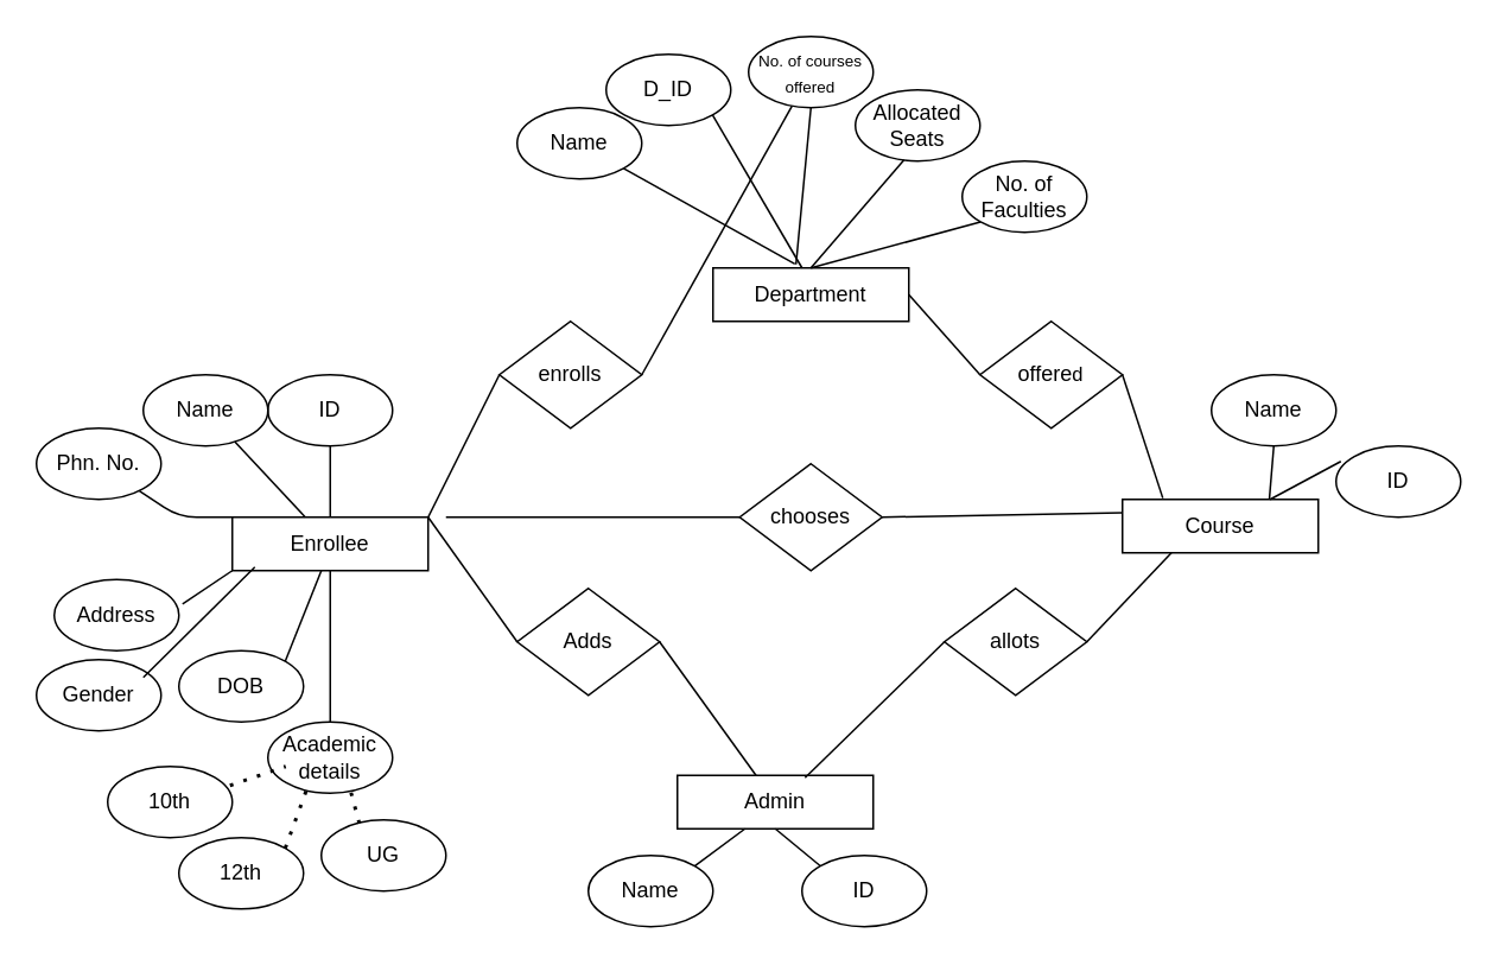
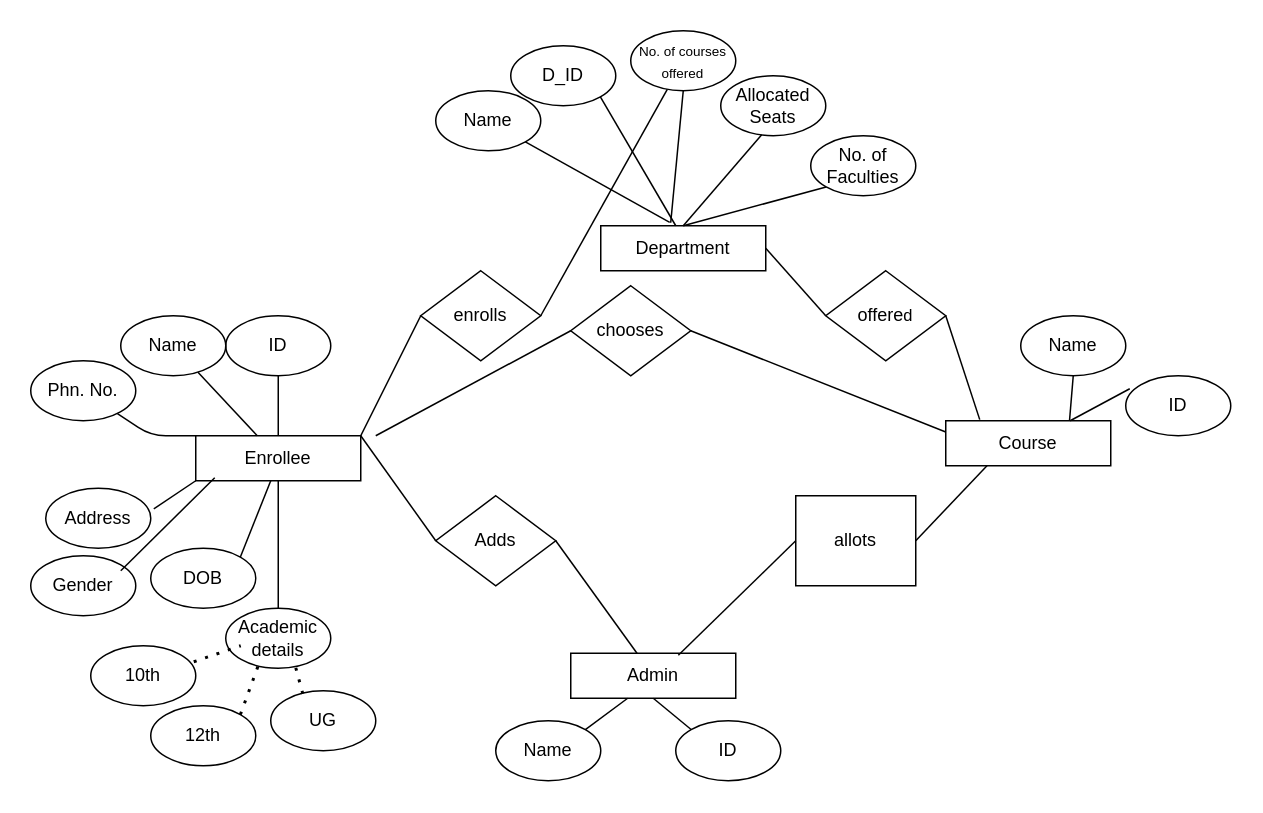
  <mxCell id="0" />
  <mxCell id="1" parent="0" />
  <mxCell id="2" value="Enrollee" style="rounded=0;whiteSpace=wrap;html=1;" vertex="1" parent="1"><mxGeometry x="130" y="290" width="110" height="30" as="geometry" /></mxCell>
  <mxCell id="3" value="ID" style="ellipse;whiteSpace=wrap;html=1;" vertex="1" parent="1"><mxGeometry x="150" y="210" width="70" height="40" as="geometry" /></mxCell>
  <mxCell id="4" value="Name" style="ellipse;whiteSpace=wrap;html=1;" vertex="1" parent="1"><mxGeometry x="80" y="210" width="70" height="40" as="geometry" /></mxCell>
  <mxCell id="5" value="Phn. No." style="ellipse;whiteSpace=wrap;html=1;" vertex="1" parent="1"><mxGeometry x="20" y="240" width="70" height="40" as="geometry" /></mxCell>
  <mxCell id="6" value="" style="endArrow=none;html=1;fontFamily=Helvetica;fontSize=11;fontColor=default;align=center;strokeColor=default;" edge="1" parent="1" source="2" target="3"><mxGeometry width="50" height="50" relative="1" as="geometry"><mxPoint x="440" y="260" as="sourcePoint" /><mxPoint x="490" y="210" as="targetPoint" /><Array as="points" /></mxGeometry></mxCell>
  <mxCell id="7" value="" style="endArrow=none;html=1;fontFamily=Helvetica;fontSize=11;fontColor=default;align=center;strokeColor=default;" edge="1" parent="1" source="2" target="4"><mxGeometry width="50" height="50" relative="1" as="geometry"><mxPoint x="100" y="300" as="sourcePoint" /><mxPoint x="150" y="250" as="targetPoint" /></mxGeometry></mxCell>
  <mxCell id="8" value="" style="endArrow=none;html=1;fontFamily=Helvetica;fontSize=11;fontColor=default;align=center;strokeColor=default;" edge="1" parent="1" target="5"><mxGeometry width="50" height="50" relative="1" as="geometry"><mxPoint x="130" y="290" as="sourcePoint" /><mxPoint x="490" y="210" as="targetPoint" /><Array as="points"><mxPoint x="100" y="290" /></Array></mxGeometry></mxCell>
  <mxCell id="9" value="Adds" style="rhombus;whiteSpace=wrap;html=1;" vertex="1" parent="1"><mxGeometry x="290" y="330" width="80" height="60" as="geometry" /></mxCell>
  <mxCell id="10" value="" style="endArrow=none;html=1;rounded=0;exitX=0;exitY=0.5;exitDx=0;exitDy=0;entryX=1;entryY=0;entryDx=0;entryDy=0;" edge="1" parent="1" source="9" target="2"><mxGeometry width="50" height="50" relative="1" as="geometry"><mxPoint x="400" y="270" as="sourcePoint" /><mxPoint x="450" y="220" as="targetPoint" /></mxGeometry></mxCell>
  <mxCell id="11" value="Admin" style="rounded=0;whiteSpace=wrap;html=1;" vertex="1" parent="1"><mxGeometry x="380" y="435" width="110" height="30" as="geometry" /></mxCell>
  <mxCell id="12" value="" style="endArrow=none;html=1;rounded=0;exitX=1;exitY=0.5;exitDx=0;exitDy=0;" edge="1" parent="1" source="9" target="11"><mxGeometry width="50" height="50" relative="1" as="geometry"><mxPoint x="400" y="270" as="sourcePoint" /><mxPoint x="450" y="220" as="targetPoint" /></mxGeometry></mxCell>
  <mxCell id="13" value="Address" style="ellipse;whiteSpace=wrap;html=1;" vertex="1" parent="1"><mxGeometry x="30" y="325" width="70" height="40" as="geometry" /></mxCell>
  <mxCell id="14" value="Gender" style="ellipse;whiteSpace=wrap;html=1;" vertex="1" parent="1"><mxGeometry x="20" y="370" width="70" height="40" as="geometry" /></mxCell>
  <mxCell id="15" value="DOB" style="ellipse;whiteSpace=wrap;html=1;" vertex="1" parent="1"><mxGeometry x="100" y="365" width="70" height="40" as="geometry" /></mxCell>
  <mxCell id="16" value="Academic&lt;br&gt;details" style="ellipse;whiteSpace=wrap;html=1;" vertex="1" parent="1"><mxGeometry x="150" y="405" width="70" height="40" as="geometry" /></mxCell>
  <mxCell id="17" value="" style="endArrow=none;html=1;rounded=0;exitX=0.5;exitY=0;exitDx=0;exitDy=0;entryX=0.5;entryY=1;entryDx=0;entryDy=0;" edge="1" parent="1" source="16" target="2"><mxGeometry width="50" height="50" relative="1" as="geometry"><mxPoint x="320" y="360" as="sourcePoint" /><mxPoint x="370" y="310" as="targetPoint" /></mxGeometry></mxCell>
  <mxCell id="18" value="10th&lt;span style=&quot;color: rgba(0, 0, 0, 0); font-family: monospace; font-size: 0px; text-align: start;&quot;&gt;%3CmxGraphModel%3E%3Croot%3E%3CmxCell%20id%3D%220%22%2F%3E%3CmxCell%20id%3D%221%22%20parent%3D%220%22%2F%3E%3CmxCell%20id%3D%222%22%20value%3D%22Address%22%20style%3D%22ellipse%3BwhiteSpace%3Dwrap%3Bhtml%3D1%3B%22%20vertex%3D%221%22%20parent%3D%221%22%3E%3CmxGeometry%20x%3D%2260%22%20y%3D%22380%22%20width%3D%2270%22%20height%3D%2240%22%20as%3D%22geometry%22%2F%3E%3C%2FmxCell%3E%3C%2Froot%3E%3C%2FmxGraphModel%3E&lt;/span&gt;" style="ellipse;whiteSpace=wrap;html=1;" vertex="1" parent="1"><mxGeometry x="60" y="430" width="70" height="40" as="geometry" /></mxCell>
  <mxCell id="19" value="12th" style="ellipse;whiteSpace=wrap;html=1;" vertex="1" parent="1"><mxGeometry x="100" y="470" width="70" height="40" as="geometry" /></mxCell>
  <mxCell id="20" value="UG" style="ellipse;whiteSpace=wrap;html=1;" vertex="1" parent="1"><mxGeometry x="180" y="460" width="70" height="40" as="geometry" /></mxCell>
  <mxCell id="21" value="" style="endArrow=none;dashed=1;html=1;dashPattern=1 3;strokeWidth=2;rounded=0;exitX=0.981;exitY=0.267;exitDx=0;exitDy=0;exitPerimeter=0;" edge="1" parent="1" source="18"><mxGeometry width="50" height="50" relative="1" as="geometry"><mxPoint x="320" y="360" as="sourcePoint" /><mxPoint x="160" y="430" as="targetPoint" /></mxGeometry></mxCell>
  <mxCell id="22" value="" style="endArrow=none;dashed=1;html=1;dashPattern=1 3;strokeWidth=2;rounded=0;exitX=1;exitY=0;exitDx=0;exitDy=0;entryX=0.333;entryY=0.842;entryDx=0;entryDy=0;entryPerimeter=0;" edge="1" parent="1" source="19" target="16"><mxGeometry width="50" height="50" relative="1" as="geometry"><mxPoint x="320" y="360" as="sourcePoint" /><mxPoint x="370" y="310" as="targetPoint" /></mxGeometry></mxCell>
  <mxCell id="23" value="" style="endArrow=none;dashed=1;html=1;dashPattern=1 3;strokeWidth=2;rounded=0;exitX=0.667;exitY=0.992;exitDx=0;exitDy=0;exitPerimeter=0;entryX=0.305;entryY=0.05;entryDx=0;entryDy=0;entryPerimeter=0;" edge="1" parent="1" source="16" target="20"><mxGeometry width="50" height="50" relative="1" as="geometry"><mxPoint x="320" y="360" as="sourcePoint" /><mxPoint x="370" y="310" as="targetPoint" /></mxGeometry></mxCell>
  <mxCell id="24" value="" style="endArrow=none;html=1;rounded=0;exitX=1;exitY=0;exitDx=0;exitDy=0;" edge="1" parent="1" source="15"><mxGeometry width="50" height="50" relative="1" as="geometry"><mxPoint x="320" y="360" as="sourcePoint" /><mxPoint x="180" y="320" as="targetPoint" /></mxGeometry></mxCell>
  <mxCell id="25" value="" style="endArrow=none;html=1;rounded=0;entryX=0.115;entryY=0.933;entryDx=0;entryDy=0;entryPerimeter=0;" edge="1" parent="1" target="2"><mxGeometry width="50" height="50" relative="1" as="geometry"><mxPoint x="80" y="380" as="sourcePoint" /><mxPoint x="130" y="330" as="targetPoint" /></mxGeometry></mxCell>
  <mxCell id="26" value="" style="endArrow=none;html=1;rounded=0;exitX=1.029;exitY=0.342;exitDx=0;exitDy=0;exitPerimeter=0;" edge="1" parent="1" source="13"><mxGeometry width="50" height="50" relative="1" as="geometry"><mxPoint x="90" y="380" as="sourcePoint" /><mxPoint x="130" y="320" as="targetPoint" /></mxGeometry></mxCell>
  <mxCell id="27" value="Name&lt;span style=&quot;color: rgba(0, 0, 0, 0); font-family: monospace; font-size: 0px; text-align: start;&quot;&gt;%3CmxGraphModel%3E%3Croot%3E%3CmxCell%20id%3D%220%22%2F%3E%3CmxCell%20id%3D%221%22%20parent%3D%220%22%2F%3E%3CmxCell%20id%3D%222%22%20value%3D%22Address%22%20style%3D%22ellipse%3BwhiteSpace%3Dwrap%3Bhtml%3D1%3B%22%20vertex%3D%221%22%20parent%3D%221%22%3E%3CmxGeometry%20x%3D%2260%22%20y%3D%22380%22%20width%3D%2270%22%20height%3D%2240%22%20as%3D%22geometry%22%2F%3E%3C%2FmxCell%3E%3C%2Froot%3E%3C%2FmxGraphModel%3E&lt;/span&gt;" style="ellipse;whiteSpace=wrap;html=1;" vertex="1" parent="1"><mxGeometry x="330" y="480" width="70" height="40" as="geometry" /></mxCell>
  <mxCell id="28" value="ID" style="ellipse;whiteSpace=wrap;html=1;" vertex="1" parent="1"><mxGeometry x="450" y="480" width="70" height="40" as="geometry" /></mxCell>
  <mxCell id="29" value="" style="endArrow=none;html=1;rounded=0;entryX=0.345;entryY=1;entryDx=0;entryDy=0;entryPerimeter=0;exitX=1;exitY=0;exitDx=0;exitDy=0;" edge="1" parent="1" source="27" target="11"><mxGeometry width="50" height="50" relative="1" as="geometry"><mxPoint x="390" y="410" as="sourcePoint" /><mxPoint x="430" y="370" as="targetPoint" /></mxGeometry></mxCell>
  <mxCell id="30" value="" style="endArrow=none;html=1;rounded=0;entryX=0.5;entryY=1;entryDx=0;entryDy=0;exitX=0;exitY=0;exitDx=0;exitDy=0;" edge="1" parent="1" source="28" target="11"><mxGeometry width="50" height="50" relative="1" as="geometry"><mxPoint x="460" y="410" as="sourcePoint" /><mxPoint x="490" y="370" as="targetPoint" /></mxGeometry></mxCell>
  <mxCell id="31" value="Course&lt;span style=&quot;color: rgba(0, 0, 0, 0); font-family: monospace; font-size: 0px; text-align: start;&quot;&gt;%3CmxGraphModel%3E%3Croot%3E%3CmxCell%20id%3D%220%22%2F%3E%3CmxCell%20id%3D%221%22%20parent%3D%220%22%2F%3E%3CmxCell%20id%3D%222%22%20value%3D%22Admin%22%20style%3D%22rounded%3D0%3BwhiteSpace%3Dwrap%3Bhtml%3D1%3B%22%20vertex%3D%221%22%20parent%3D%221%22%3E%3CmxGeometry%20x%3D%22380%22%20y%3D%22465%22%20width%3D%22110%22%20height%3D%2230%22%20as%3D%22geometry%22%2F%3E%3C%2FmxCell%3E%3C%2Froot%3E%3C%2FmxGraphModel%3E&lt;/span&gt;" style="rounded=0;whiteSpace=wrap;html=1;" vertex="1" parent="1"><mxGeometry x="630" y="280" width="110" height="30" as="geometry" /></mxCell>
  <mxCell id="32" value="Department" style="rounded=0;whiteSpace=wrap;html=1;" vertex="1" parent="1"><mxGeometry x="400" y="150" width="110" height="30" as="geometry" /></mxCell>
  <mxCell id="33" value="Name&lt;span style=&quot;color: rgba(0, 0, 0, 0); font-family: monospace; font-size: 0px; text-align: start;&quot;&gt;%3CmxGraphModel%3E%3Croot%3E%3CmxCell%20id%3D%220%22%2F%3E%3CmxCell%20id%3D%221%22%20parent%3D%220%22%2F%3E%3CmxCell%20id%3D%222%22%20value%3D%22Address%22%20style%3D%22ellipse%3BwhiteSpace%3Dwrap%3Bhtml%3D1%3B%22%20vertex%3D%221%22%20parent%3D%221%22%3E%3CmxGeometry%20x%3D%2260%22%20y%3D%22380%22%20width%3D%2270%22%20height%3D%2240%22%20as%3D%22geometry%22%2F%3E%3C%2FmxCell%3E%3C%2Froot%3E%3C%2FmxGraphModel%3E&lt;/span&gt;" style="ellipse;whiteSpace=wrap;html=1;" vertex="1" parent="1"><mxGeometry x="680" y="210" width="70" height="40" as="geometry" /></mxCell>
  <mxCell id="34" value="ID" style="ellipse;whiteSpace=wrap;html=1;" vertex="1" parent="1"><mxGeometry x="750" y="250" width="70" height="40" as="geometry" /></mxCell>
  <mxCell id="35" value="Name&lt;span style=&quot;color: rgba(0, 0, 0, 0); font-family: monospace; font-size: 0px; text-align: start;&quot;&gt;%3CmxGraphModel%3E%3Croot%3E%3CmxCell%20id%3D%220%22%2F%3E%3CmxCell%20id%3D%221%22%20parent%3D%220%22%2F%3E%3CmxCell%20id%3D%222%22%20value%3D%22Address%22%20style%3D%22ellipse%3BwhiteSpace%3Dwrap%3Bhtml%3D1%3B%22%20vertex%3D%221%22%20parent%3D%221%22%3E%3CmxGeometry%20x%3D%2260%22%20y%3D%22380%22%20width%3D%2270%22%20height%3D%2240%22%20as%3D%22geometry%22%2F%3E%3C%2FmxCell%3E%3C%2Froot%3E%3C%2FmxGraphModel%3E&lt;/span&gt;" style="ellipse;whiteSpace=wrap;html=1;" vertex="1" parent="1"><mxGeometry x="290" y="60" width="70" height="40" as="geometry" /></mxCell>
  <mxCell id="36" value="D_ID" style="ellipse;whiteSpace=wrap;html=1;" vertex="1" parent="1"><mxGeometry x="340" y="30" width="70" height="40" as="geometry" /></mxCell>
  <mxCell id="37" value="&lt;font style=&quot;font-size: 9px;&quot;&gt;No. of courses offered&lt;/font&gt;" style="ellipse;whiteSpace=wrap;html=1;" vertex="1" parent="1"><mxGeometry x="420" y="20" width="70" height="40" as="geometry" /></mxCell>
  <mxCell id="38" value="Allocated Seats" style="ellipse;whiteSpace=wrap;html=1;" vertex="1" parent="1"><mxGeometry x="480" y="50" width="70" height="40" as="geometry" /></mxCell>
  <mxCell id="39" value="No. of Faculties" style="ellipse;whiteSpace=wrap;html=1;" vertex="1" parent="1"><mxGeometry x="540" y="90" width="70" height="40" as="geometry" /></mxCell>
  <mxCell id="40" value="&lt;font style=&quot;font-size: 12px;&quot;&gt;enrolls&lt;/font&gt;" style="rhombus;whiteSpace=wrap;html=1;fontSize=9;" vertex="1" parent="1"><mxGeometry x="280" y="180" width="80" height="60" as="geometry" /></mxCell>
  <mxCell id="41" value="&lt;font style=&quot;&quot;&gt;&lt;font style=&quot;font-size: 12px;&quot;&gt;offere&lt;/font&gt;&lt;span style=&quot;font-size: 11px;&quot;&gt;d&lt;/span&gt;&lt;/font&gt;" style="rhombus;whiteSpace=wrap;html=1;fontSize=9;" vertex="1" parent="1"><mxGeometry x="550" y="180" width="80" height="60" as="geometry" /></mxCell>
- <mxCell id="42" value="&lt;font style=&quot;font-size: 12px;&quot;&gt;allots&lt;/font&gt;" style="rhombus;whiteSpace=wrap;html=1;fontSize=9;" vertex="1" parent="1"><mxGeometry x="530" y="330" width="80" height="60" as="geometry" /></mxCell>
- <mxCell id="43" value="&lt;font style=&quot;font-size: 12px;&quot;&gt;chooses&lt;/font&gt;" style="rhombus;whiteSpace=wrap;html=1;fontSize=9;" vertex="1" parent="1"><mxGeometry x="415" y="260" width="80" height="60" as="geometry" /></mxCell>
+ <mxCell id="42" value="&lt;font style=&quot;font-size: 12px;&quot;&gt;allots&lt;/font&gt;" style="whiteSpace=wrap;html=1;fontSize=9;rounded=0;" vertex="1" parent="1"><mxGeometry x="530" y="330" width="80" height="60" as="geometry" /></mxCell>
+ <mxCell id="43" value="&lt;font style=&quot;font-size: 12px;&quot;&gt;chooses&lt;/font&gt;" style="rhombus;whiteSpace=wrap;html=1;fontSize=9;" vertex="1" parent="1"><mxGeometry x="380" y="190" width="80" height="60" as="geometry" /></mxCell>
  <mxCell id="44" value="" style="endArrow=none;html=1;rounded=0;fontSize=12;entryX=0;entryY=0.5;entryDx=0;entryDy=0;" edge="1" parent="1" target="43"><mxGeometry width="50" height="50" relative="1" as="geometry"><mxPoint x="250" y="290" as="sourcePoint" /><mxPoint x="290" y="280" as="targetPoint" /></mxGeometry></mxCell>
  <mxCell id="45" value="" style="endArrow=none;html=1;rounded=0;fontSize=12;entryX=0;entryY=0.25;entryDx=0;entryDy=0;exitX=1;exitY=0.5;exitDx=0;exitDy=0;" edge="1" parent="1" source="43" target="31"><mxGeometry width="50" height="50" relative="1" as="geometry"><mxPoint x="500" y="290" as="sourcePoint" /><mxPoint x="540" y="270" as="targetPoint" /></mxGeometry></mxCell>
  <mxCell id="46" value="" style="endArrow=none;html=1;rounded=0;fontSize=12;entryX=0;entryY=0.5;entryDx=0;entryDy=0;exitX=1;exitY=0;exitDx=0;exitDy=0;" edge="1" parent="1" source="2" target="40"><mxGeometry width="50" height="50" relative="1" as="geometry"><mxPoint x="240" y="290" as="sourcePoint" /><mxPoint x="280" y="220" as="targetPoint" /></mxGeometry></mxCell>
  <mxCell id="47" value="" style="endArrow=none;html=1;rounded=0;fontSize=12;exitX=1;exitY=0.5;exitDx=0;exitDy=0;" edge="1" parent="1" source="40" target="37"><mxGeometry width="50" height="50" relative="1" as="geometry"><mxPoint x="330" y="220" as="sourcePoint" /><mxPoint x="380" y="170" as="targetPoint" /></mxGeometry></mxCell>
  <mxCell id="48" value="" style="endArrow=none;html=1;rounded=0;fontSize=12;exitX=0;exitY=0.5;exitDx=0;exitDy=0;entryX=1;entryY=0.5;entryDx=0;entryDy=0;" edge="1" parent="1" source="41" target="32"><mxGeometry width="50" height="50" relative="1" as="geometry"><mxPoint x="390" y="250" as="sourcePoint" /><mxPoint x="440" y="200" as="targetPoint" /></mxGeometry></mxCell>
  <mxCell id="49" value="" style="endArrow=none;html=1;rounded=0;fontSize=12;exitX=0.206;exitY=-0.025;exitDx=0;exitDy=0;exitPerimeter=0;entryX=1;entryY=0.5;entryDx=0;entryDy=0;" edge="1" parent="1" source="31" target="41"><mxGeometry width="50" height="50" relative="1" as="geometry"><mxPoint x="410" y="290" as="sourcePoint" /><mxPoint x="460" y="240" as="targetPoint" /></mxGeometry></mxCell>
  <mxCell id="50" value="" style="endArrow=none;html=1;rounded=0;fontSize=12;exitX=0.652;exitY=0.046;exitDx=0;exitDy=0;exitPerimeter=0;entryX=0;entryY=0.5;entryDx=0;entryDy=0;" edge="1" parent="1" source="11" target="42"><mxGeometry width="50" height="50" relative="1" as="geometry"><mxPoint x="460" y="410" as="sourcePoint" /><mxPoint x="510" y="360" as="targetPoint" /></mxGeometry></mxCell>
  <mxCell id="51" value="" style="endArrow=none;html=1;rounded=0;fontSize=12;exitX=1;exitY=0.5;exitDx=0;exitDy=0;entryX=0.25;entryY=1;entryDx=0;entryDy=0;" edge="1" parent="1" source="42" target="31"><mxGeometry width="50" height="50" relative="1" as="geometry"><mxPoint x="430" y="400" as="sourcePoint" /><mxPoint x="480" y="350" as="targetPoint" /></mxGeometry></mxCell>
  <mxCell id="52" value="" style="endArrow=none;html=1;rounded=0;fontSize=12;entryX=1;entryY=1;entryDx=0;entryDy=0;exitX=0.418;exitY=-0.073;exitDx=0;exitDy=0;exitPerimeter=0;" edge="1" parent="1" source="32" target="35"><mxGeometry width="50" height="50" relative="1" as="geometry"><mxPoint x="390" y="150" as="sourcePoint" /><mxPoint x="380" y="100" as="targetPoint" /></mxGeometry></mxCell>
  <mxCell id="53" value="" style="endArrow=none;html=1;rounded=0;fontSize=12;exitX=1;exitY=1;exitDx=0;exitDy=0;" edge="1" parent="1" source="36"><mxGeometry width="50" height="50" relative="1" as="geometry"><mxPoint x="280" y="160" as="sourcePoint" /><mxPoint x="450" y="150" as="targetPoint" /></mxGeometry></mxCell>
  <mxCell id="54" value="" style="endArrow=none;html=1;rounded=0;fontSize=12;exitX=0.424;exitY=-0.067;exitDx=0;exitDy=0;exitPerimeter=0;entryX=0.5;entryY=1;entryDx=0;entryDy=0;" edge="1" parent="1" source="32" target="37"><mxGeometry width="50" height="50" relative="1" as="geometry"><mxPoint x="160" y="160" as="sourcePoint" /><mxPoint x="210" y="110" as="targetPoint" /></mxGeometry></mxCell>
  <mxCell id="55" value="" style="endArrow=none;html=1;rounded=0;fontSize=12;exitX=0.5;exitY=0;exitDx=0;exitDy=0;entryX=0.39;entryY=0.983;entryDx=0;entryDy=0;entryPerimeter=0;" edge="1" parent="1" source="32" target="38"><mxGeometry width="50" height="50" relative="1" as="geometry"><mxPoint x="90" y="250" as="sourcePoint" /><mxPoint x="140" y="200" as="targetPoint" /></mxGeometry></mxCell>
  <mxCell id="56" value="" style="endArrow=none;html=1;rounded=0;fontSize=12;exitX=0.5;exitY=0;exitDx=0;exitDy=0;entryX=0;entryY=1;entryDx=0;entryDy=0;" edge="1" parent="1" source="32" target="39"><mxGeometry width="50" height="50" relative="1" as="geometry"><mxPoint x="210" y="200" as="sourcePoint" /><mxPoint x="260" y="150" as="targetPoint" /></mxGeometry></mxCell>
  <mxCell id="57" value="" style="endArrow=none;html=1;rounded=0;fontSize=12;exitX=0.75;exitY=0;exitDx=0;exitDy=0;entryX=0.5;entryY=1;entryDx=0;entryDy=0;" edge="1" parent="1" source="31" target="33"><mxGeometry width="50" height="50" relative="1" as="geometry"><mxPoint x="240" y="460" as="sourcePoint" /><mxPoint x="290" y="410" as="targetPoint" /></mxGeometry></mxCell>
  <mxCell id="58" value="" style="endArrow=none;html=1;rounded=0;fontSize=12;entryX=0.038;entryY=0.217;entryDx=0;entryDy=0;entryPerimeter=0;" edge="1" parent="1" source="31" target="34"><mxGeometry width="50" height="50" relative="1" as="geometry"><mxPoint x="520" y="340" as="sourcePoint" /><mxPoint x="570" y="290" as="targetPoint" /></mxGeometry></mxCell>
